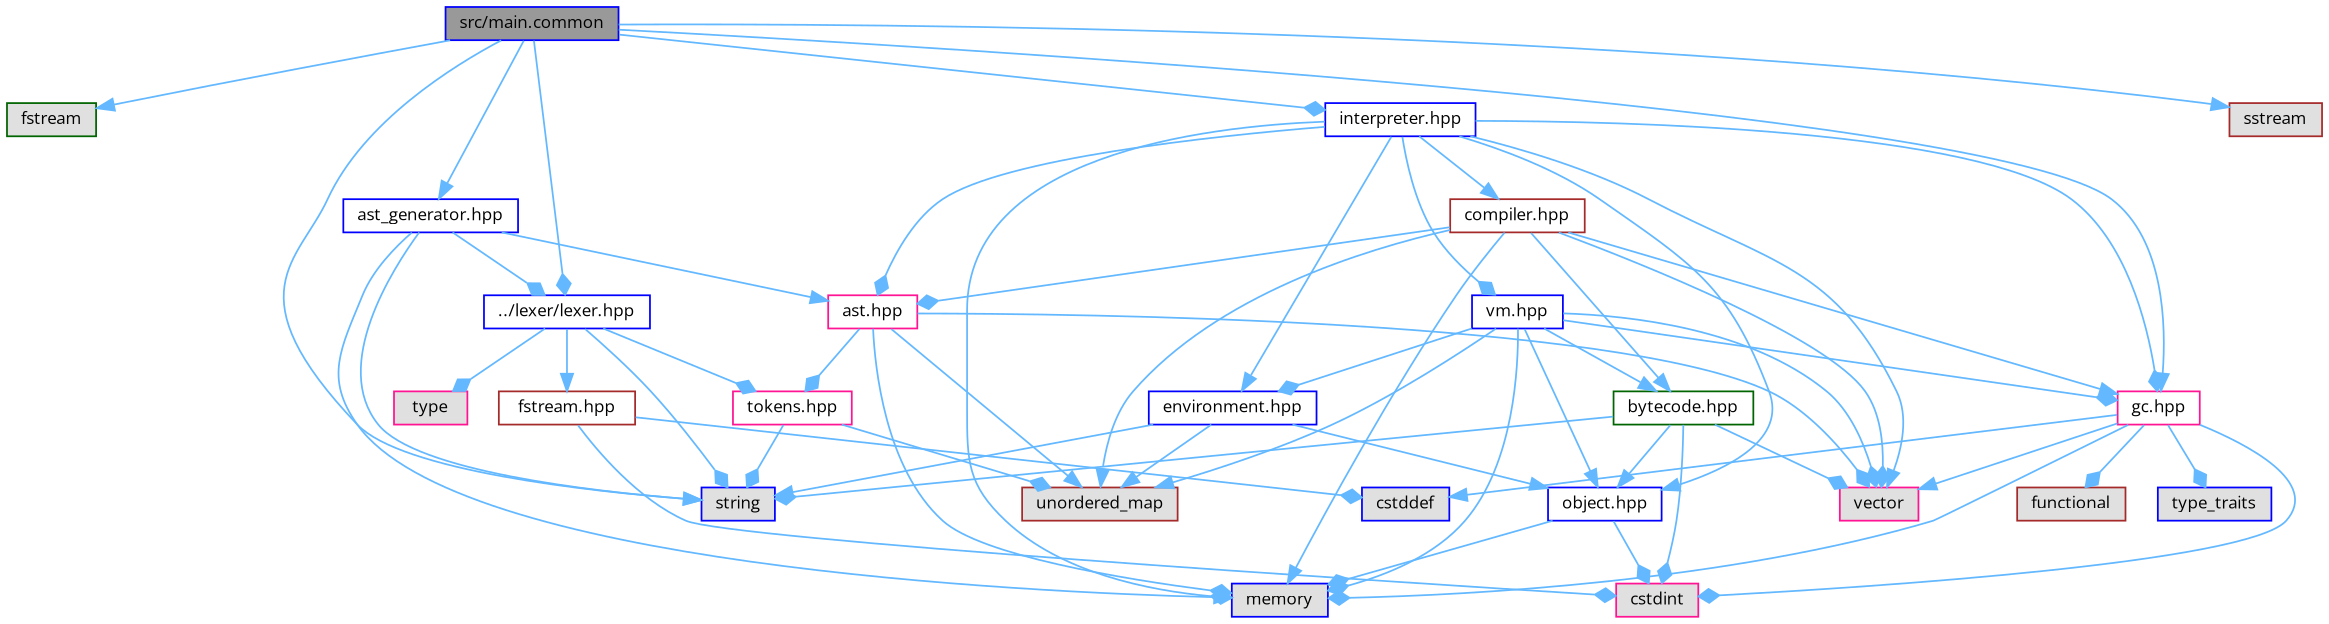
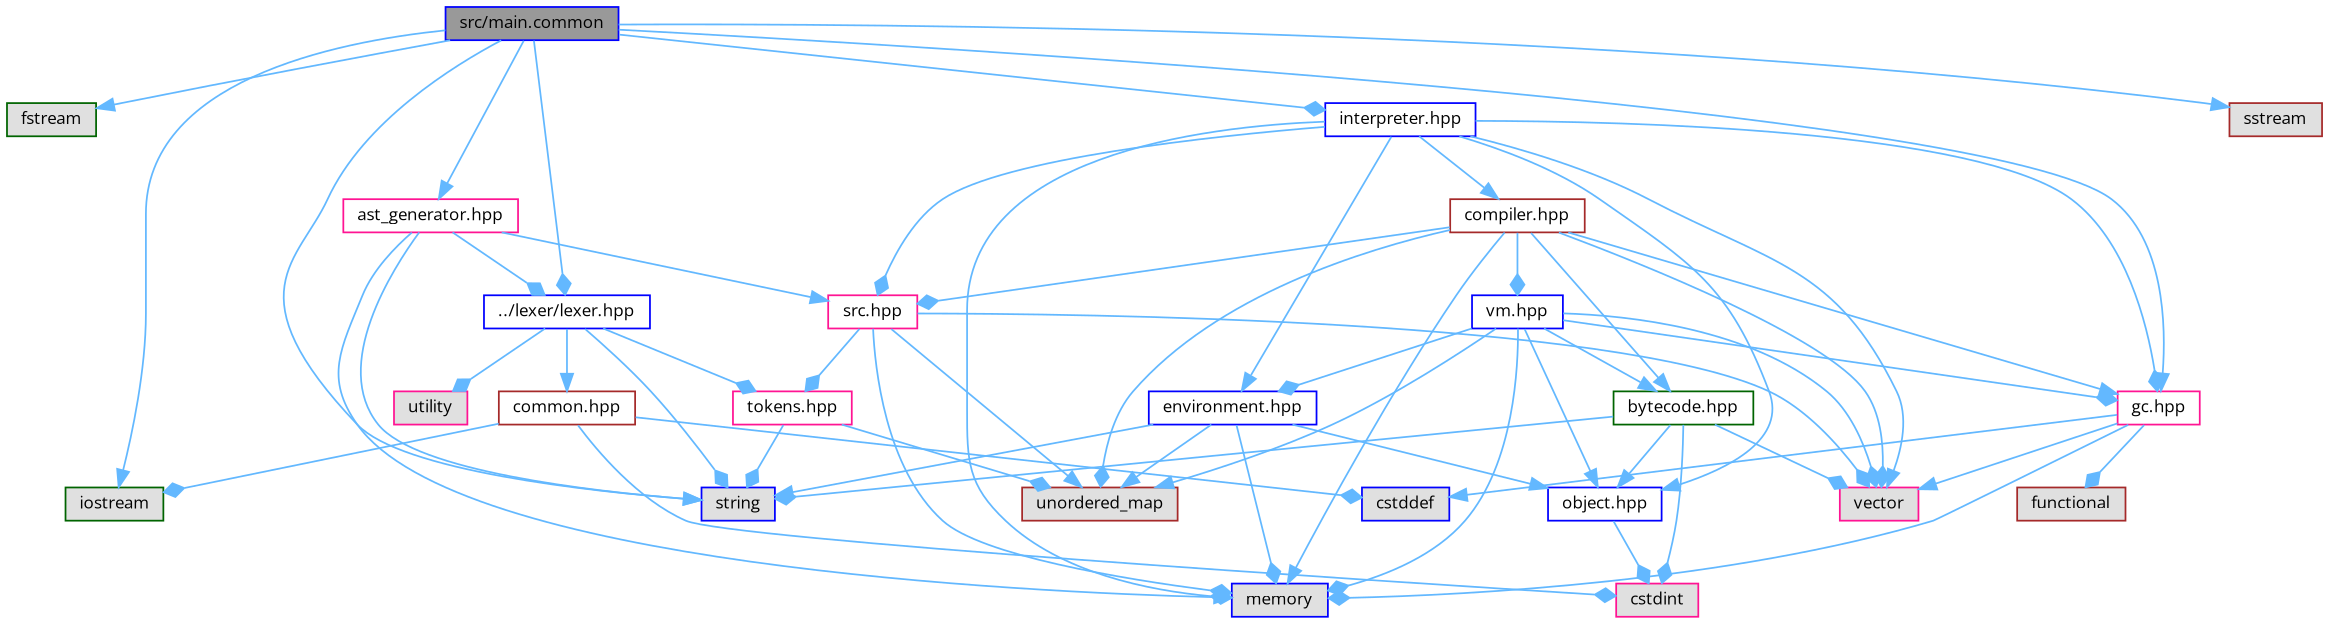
  digraph {
    fontname="Open Sans"
    node [color=blue fillcolor="#E0E0E0" fontname="Open Sans" fontsize=10 shape=box style=filled]
    edge [arrowhead=diamond color=steelblue1 fontname="Open Sans" fontsize=10 labelfontname=Helvetica labelfontsize=10 style=solid]
    n1 [fillcolor=grey60 fontcolor=black height=0.2 label="src/main.common" width=0.4]
    n2 [color=darkgreen height=0.2 label=fstream width=0.4]
+   n3 [color=darkgreen height=0.2 label=iostream width=0.4]
    n4 [color=brown height=0.2 label=sstream width=0.4]
    n5 [height=0.2 label=string width=0.4]
-   n6 [fillcolor=white height=0.2 label="ast_generator.hpp" width=0.4]
+   n6 [color=deeppink fillcolor=white height=0.2 label="ast_generator.hpp" width=0.4]
    n7 [fillcolor=white height=0.2 label="../lexer/lexer.hpp" width=0.4]
    n8 [color=deeppink fillcolor=white height=0.2 label="gc.hpp" width=0.4]
    n9 [fillcolor=white height=0.2 label="interpreter.hpp" width=0.4]
    n10 [height=0.2 label=memory width=0.4]
-   n11 [color=deeppink fillcolor=white height=0.2 label="ast.hpp" width=0.4]
-   n12 [color=deeppink height=0.2 label=type width=0.4]
-   n13 [color=brown fillcolor=white height=0.2 label="fstream.hpp" width=0.4]
+   n11 [color=deeppink fillcolor=white height=0.2 label="src.hpp" width=0.4]
+   n12 [color=deeppink height=0.2 label=utility width=0.4]
+   n13 [color=brown fillcolor=white height=0.2 label="common.hpp" width=0.4]
    n14 [color=deeppink fillcolor=white height=0.2 label="tokens.hpp" width=0.4]
    n15 [height=0.2 label=cstddef width=0.4]
    n16 [color=deeppink height=0.2 label=cstdint width=0.4]
    n17 [color=deeppink height=0.2 label=vector width=0.4]
    n18 [color=brown height=0.2 label=functional width=0.4]
-   n19 [height=0.2 label=type_traits width=0.4]
    n20 [fillcolor=white height=0.2 label="environment.hpp" width=0.4]
    n21 [fillcolor=white height=0.2 label="object.hpp" width=0.4]
    n22 [color=brown fillcolor=white height=0.2 label="compiler.hpp" width=0.4]
    n23 [fillcolor=white height=0.2 label="vm.hpp" width=0.4]
    n24 [color=brown height=0.2 label=unordered_map width=0.4]
    n25 [color=darkgreen fillcolor=white height=0.2 label="bytecode.hpp" width=0.4]
    n1 -> n2 [arrowhead=normal]
+   n1 -> n3 [arrowhead=normal]
    n1 -> n4 [arrowhead=normal]
    n1 -> n5 [arrowhead=normal]
    n1 -> n6 [arrowhead=normal]
    n1 -> n7
    n1 -> n8 [arrowhead=normal]
    n1 -> n9
    n6 -> n5 [arrowhead=normal]
    n6 -> n7
    n6 -> n10 [arrowhead=normal]
    n6 -> n11 [arrowhead=normal]
    n7 -> n5
    n7 -> n12
    n7 -> n13 [arrowhead=normal]
    n7 -> n14
    n8 -> n10
    n8 -> n15 [arrowhead=normal]
-   n8 -> n16
    n8 -> n17 [arrowhead=normal]
    n8 -> n18
-   n8 -> n19
    n9 -> n8
    n9 -> n10
    n9 -> n11
    n9 -> n17 [arrowhead=normal]
    n9 -> n20 [arrowhead=normal]
    n9 -> n21 [arrowhead=normal]
    n9 -> n22 [arrowhead=normal]
-   n9 -> n23
+   n22 -> n23
    n11 -> n10
    n11 -> n14
    n11 -> n17
    n11 -> n24 [arrowhead=normal]
+   n13 -> n3
    n13 -> n15
    n13 -> n16
    n14 -> n5
    n14 -> n24
    n20 -> n5 [arrowhead=normal]
-   n21 -> n10
+   n20 -> n10
    n20 -> n21 [arrowhead=normal]
    n20 -> n24 [arrowhead=normal]
    n21 -> n16
    n22 -> n8 [arrowhead=normal]
    n22 -> n10 [arrowhead=normal]
    n22 -> n11
    n22 -> n17
-   n22 -> n24 [arrowhead=normal]
+   n22 -> n24
    n22 -> n25 [arrowhead=normal]
    n23 -> n8
    n23 -> n10
    n23 -> n17
    n23 -> n20
    n23 -> n21 [arrowhead=normal]
    n23 -> n24 [arrowhead=normal]
    n23 -> n25 [arrowhead=normal]
    n25 -> n5
    n25 -> n16
    n25 -> n17
    n25 -> n21 [arrowhead=normal]
  }
